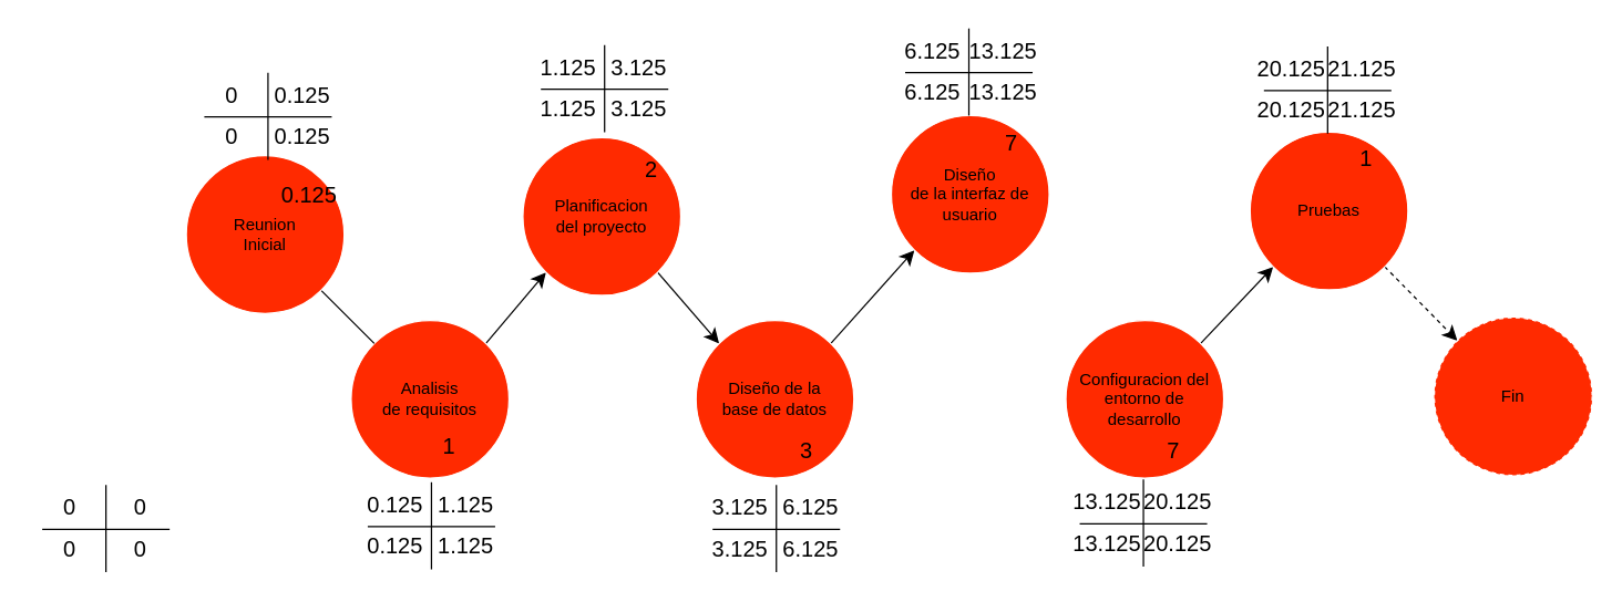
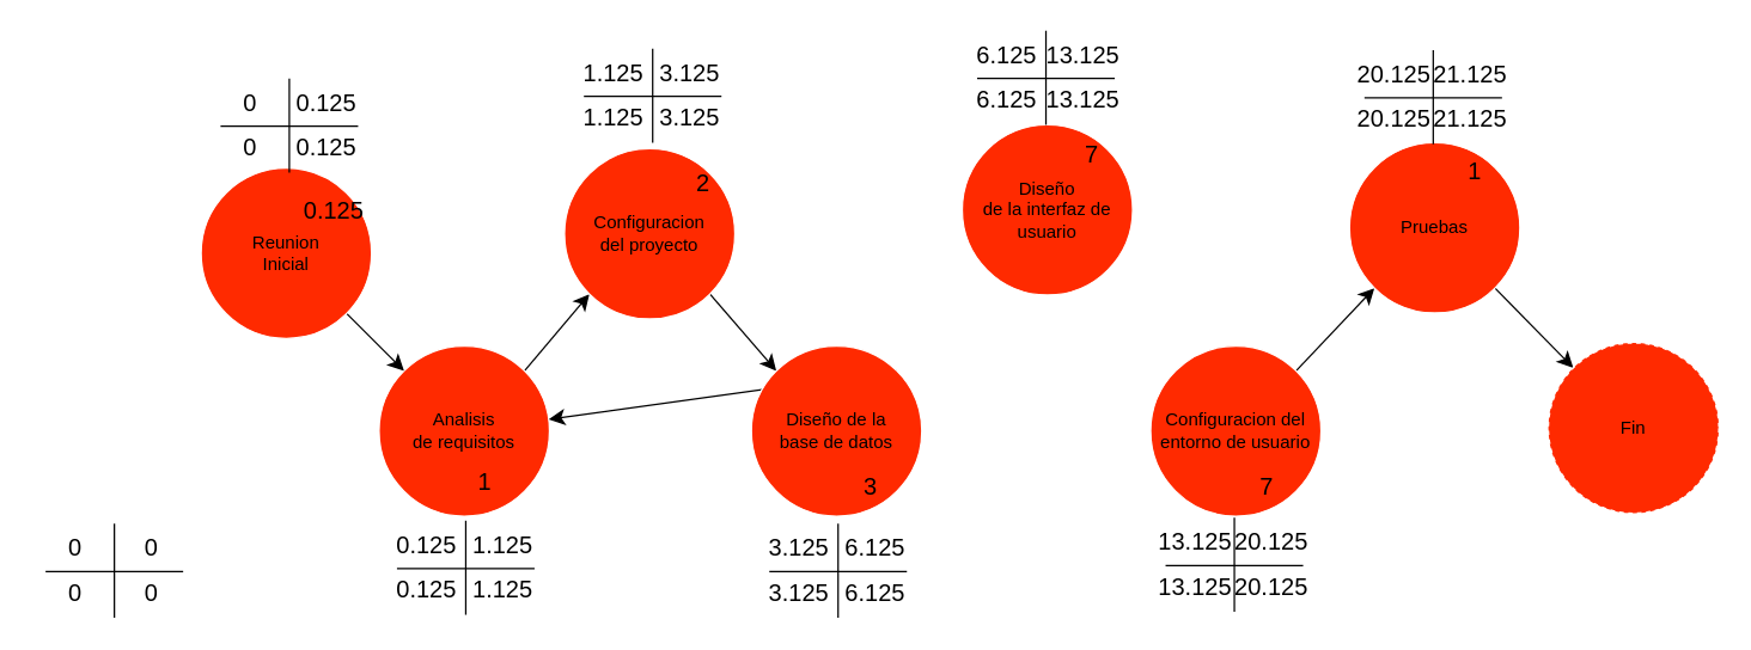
  <mxCell id="0" />
  <mxCell id="1" parent="0" />
  <mxCell id="2" style="edgeStyle=none;curved=1;rounded=0;orthogonalLoop=1;jettySize=auto;html=1;exitX=1;exitY=0;exitDx=0;exitDy=0;entryX=0;entryY=1;entryDx=0;entryDy=0;fontSize=12;startSize=8;endSize=8;" edge="1" parent="1" source="3" target="5"><mxGeometry relative="1" as="geometry" /></mxCell>
  <mxCell id="3" value="&lt;div&gt;Analisis&lt;/div&gt;&lt;div&gt;de requisitos&lt;/div&gt;" style="ellipse;whiteSpace=wrap;html=1;aspect=fixed;fillColor=#FF2A00;strokeColor=#FFFFFF;" vertex="1" parent="1"><mxGeometry x="253" y="231" width="114" height="114" as="geometry" /></mxCell>
  <mxCell id="4" style="edgeStyle=none;curved=1;rounded=0;orthogonalLoop=1;jettySize=auto;html=1;exitX=1;exitY=1;exitDx=0;exitDy=0;entryX=0;entryY=0;entryDx=0;entryDy=0;fontSize=12;startSize=8;endSize=8;" edge="1" parent="1" source="5" target="9"><mxGeometry relative="1" as="geometry" /></mxCell>
- <mxCell id="5" value="Planificacion&lt;div&gt;del proyecto&lt;/div&gt;" style="ellipse;whiteSpace=wrap;html=1;aspect=fixed;fillColor=#FF2A00;strokeColor=#FFFFFF;" vertex="1" parent="1"><mxGeometry x="377" y="99" width="114" height="114" as="geometry" /></mxCell>
- <mxCell id="6" style="edgeStyle=none;curved=1;rounded=0;orthogonalLoop=1;jettySize=auto;html=1;exitX=1;exitY=1;exitDx=0;exitDy=0;entryX=0;entryY=0;entryDx=0;entryDy=0;fontSize=12;startSize=8;endSize=8;endArrow=none;" edge="1" parent="1" source="7" target="3"><mxGeometry relative="1" as="geometry" /></mxCell>
+ <mxCell id="5" value="Configuracion&lt;div&gt;del proyecto&lt;/div&gt;" style="ellipse;whiteSpace=wrap;html=1;aspect=fixed;fillColor=#FF2A00;strokeColor=#FFFFFF;" vertex="1" parent="1"><mxGeometry x="377" y="99" width="114" height="114" as="geometry" /></mxCell>
+ <mxCell id="6" style="edgeStyle=none;curved=1;rounded=0;orthogonalLoop=1;jettySize=auto;html=1;exitX=1;exitY=1;exitDx=0;exitDy=0;entryX=0;entryY=0;entryDx=0;entryDy=0;fontSize=12;startSize=8;endSize=8;" edge="1" parent="1" source="7" target="3"><mxGeometry relative="1" as="geometry" /></mxCell>
  <mxCell id="7" value="Reunion&lt;div&gt;Inicial&lt;/div&gt;" style="ellipse;whiteSpace=wrap;html=1;aspect=fixed;fillColor=#FF2A00;strokeColor=#FFFFFF;" vertex="1" parent="1"><mxGeometry x="134" y="112" width="114" height="114" as="geometry" /></mxCell>
- <mxCell id="8" style="edgeStyle=none;curved=1;rounded=0;orthogonalLoop=1;jettySize=auto;html=1;exitX=1;exitY=0;exitDx=0;exitDy=0;entryX=0;entryY=1;entryDx=0;entryDy=0;fontSize=12;startSize=8;endSize=8;" edge="1" parent="1" source="9" target="10"><mxGeometry relative="1" as="geometry" /></mxCell>
+ <mxCell id="8" style="edgeStyle=none;curved=1;rounded=0;orthogonalLoop=1;jettySize=auto;html=1;exitX=1;exitY=0;exitDx=0;exitDy=0;fontSize=12;startSize=8;endSize=8;" edge="1" parent="1" source="9" target="3"><mxGeometry relative="1" as="geometry" /></mxCell>
  <mxCell id="9" value="Diseño de la&lt;div&gt;base de datos&lt;/div&gt;" style="ellipse;whiteSpace=wrap;html=1;aspect=fixed;fillColor=#FF2A00;strokeColor=#FFFFFF;" vertex="1" parent="1"><mxGeometry x="502" y="231" width="114" height="114" as="geometry" /></mxCell>
  <mxCell id="10" value="Diseño&lt;div&gt;de la interfaz de&lt;/div&gt;&lt;div&gt;usuario&lt;/div&gt;" style="ellipse;whiteSpace=wrap;html=1;aspect=fixed;fillColor=#FF2A00;strokeColor=#FFFFFF;" vertex="1" parent="1"><mxGeometry x="643" y="83" width="114" height="114" as="geometry" /></mxCell>
  <mxCell id="11" style="edgeStyle=none;curved=1;rounded=0;orthogonalLoop=1;jettySize=auto;html=1;exitX=1;exitY=0;exitDx=0;exitDy=0;entryX=0;entryY=1;entryDx=0;entryDy=0;fontSize=12;startSize=8;endSize=8;" edge="1" parent="1" source="12" target="14"><mxGeometry relative="1" as="geometry" /></mxCell>
- <mxCell id="12" value="Configuracion del&lt;div&gt;entorno de desarrollo&lt;/div&gt;" style="ellipse;whiteSpace=wrap;html=1;aspect=fixed;fillColor=#FF2A00;strokeColor=#FFFFFF;" vertex="1" parent="1"><mxGeometry x="769" y="231" width="114" height="114" as="geometry" /></mxCell>
- <mxCell id="13" style="edgeStyle=none;curved=1;rounded=0;orthogonalLoop=1;jettySize=auto;html=1;exitX=1;exitY=1;exitDx=0;exitDy=0;entryX=0;entryY=0;entryDx=0;entryDy=0;fontSize=12;startSize=8;endSize=8;dashed=1;" edge="1" parent="1" source="14" target="15"><mxGeometry relative="1" as="geometry" /></mxCell>
+ <mxCell id="12" value="Configuracion del&lt;div&gt;entorno de usuario&lt;/div&gt;" style="ellipse;whiteSpace=wrap;html=1;aspect=fixed;fillColor=#FF2A00;strokeColor=#FFFFFF;" vertex="1" parent="1"><mxGeometry x="769" y="231" width="114" height="114" as="geometry" /></mxCell>
+ <mxCell id="13" style="edgeStyle=none;curved=1;rounded=0;orthogonalLoop=1;jettySize=auto;html=1;exitX=1;exitY=1;exitDx=0;exitDy=0;entryX=0;entryY=0;entryDx=0;entryDy=0;fontSize=12;startSize=8;endSize=8;" edge="1" parent="1" source="14" target="15"><mxGeometry relative="1" as="geometry" /></mxCell>
  <mxCell id="14" value="Pruebas" style="ellipse;whiteSpace=wrap;html=1;aspect=fixed;fillColor=#FF2A00;strokeColor=#FFFFFF;" vertex="1" parent="1"><mxGeometry x="902" y="95" width="114" height="114" as="geometry" /></mxCell>
  <mxCell id="15" value="Fin" style="ellipse;whiteSpace=wrap;html=1;aspect=fixed;fillColor=#FF2A00;strokeColor=#FFFFFF;dashed=1;" vertex="1" parent="1"><mxGeometry x="1035" y="229" width="114" height="114" as="geometry" /></mxCell>
  <mxCell id="16" value="" style="group" vertex="1" connectable="0" parent="1"><mxGeometry x="20" y="350" width="111" height="63" as="geometry" /></mxCell>
  <mxCell id="17" value="" style="endArrow=none;html=1;rounded=0;fontSize=12;startSize=8;endSize=8;curved=1;" edge="1" parent="16"><mxGeometry width="50" height="50" relative="1" as="geometry"><mxPoint x="56" y="63" as="sourcePoint" /><mxPoint x="56" as="targetPoint" /></mxGeometry></mxCell>
  <mxCell id="18" value="" style="endArrow=none;html=1;rounded=0;fontSize=12;startSize=8;endSize=8;curved=1;" edge="1" parent="16"><mxGeometry width="50" height="50" relative="1" as="geometry"><mxPoint x="10" y="32" as="sourcePoint" /><mxPoint x="102" y="32" as="targetPoint" /></mxGeometry></mxCell>
  <mxCell id="19" value="0" style="text;html=1;align=center;verticalAlign=middle;whiteSpace=wrap;rounded=0;fontSize=16;" vertex="1" parent="16"><mxGeometry y="1" width="60" height="30" as="geometry" /></mxCell>
  <mxCell id="20" value="0" style="text;html=1;align=center;verticalAlign=middle;whiteSpace=wrap;rounded=0;fontSize=16;" vertex="1" parent="16"><mxGeometry x="51" y="1" width="60" height="30" as="geometry" /></mxCell>
  <mxCell id="21" value="0" style="text;html=1;align=center;verticalAlign=middle;whiteSpace=wrap;rounded=0;fontSize=16;" vertex="1" parent="16"><mxGeometry y="31" width="60" height="30" as="geometry" /></mxCell>
  <mxCell id="22" value="0" style="text;html=1;align=center;verticalAlign=middle;whiteSpace=wrap;rounded=0;fontSize=16;" vertex="1" parent="16"><mxGeometry x="51" y="31" width="60" height="30" as="geometry" /></mxCell>
  <mxCell id="23" value="" style="endArrow=none;html=1;rounded=0;fontSize=12;startSize=8;endSize=8;curved=1;" edge="1" parent="1"><mxGeometry width="50" height="50" relative="1" as="geometry"><mxPoint x="193" y="115" as="sourcePoint" /><mxPoint x="193" y="52" as="targetPoint" /></mxGeometry></mxCell>
  <mxCell id="24" value="" style="endArrow=none;html=1;rounded=0;fontSize=12;startSize=8;endSize=8;curved=1;" edge="1" parent="1"><mxGeometry width="50" height="50" relative="1" as="geometry"><mxPoint x="147" y="84" as="sourcePoint" /><mxPoint x="239" y="84" as="targetPoint" /></mxGeometry></mxCell>
  <mxCell id="25" value="0" style="text;html=1;align=center;verticalAlign=middle;whiteSpace=wrap;rounded=0;fontSize=16;" vertex="1" parent="1"><mxGeometry x="137" y="53" width="60" height="30" as="geometry" /></mxCell>
  <mxCell id="26" value="0.125" style="text;html=1;align=center;verticalAlign=middle;whiteSpace=wrap;rounded=0;fontSize=16;" vertex="1" parent="1"><mxGeometry x="188" y="53" width="60" height="30" as="geometry" /></mxCell>
  <mxCell id="27" value="0" style="text;html=1;align=center;verticalAlign=middle;whiteSpace=wrap;rounded=0;fontSize=16;" vertex="1" parent="1"><mxGeometry x="137" y="83" width="60" height="30" as="geometry" /></mxCell>
  <mxCell id="28" value="0.125" style="text;html=1;align=center;verticalAlign=middle;whiteSpace=wrap;rounded=0;fontSize=16;" vertex="1" parent="1"><mxGeometry x="188" y="83" width="60" height="30" as="geometry" /></mxCell>
  <mxCell id="29" value="0.125" style="text;html=1;align=center;verticalAlign=middle;whiteSpace=wrap;rounded=0;fontSize=16;" vertex="1" parent="1"><mxGeometry x="193" y="125" width="60" height="30" as="geometry" /></mxCell>
  <mxCell id="30" value="" style="endArrow=none;html=1;rounded=0;fontSize=12;startSize=8;endSize=8;curved=1;" edge="1" parent="1"><mxGeometry width="50" height="50" relative="1" as="geometry"><mxPoint x="311" y="411" as="sourcePoint" /><mxPoint x="311" y="348" as="targetPoint" /></mxGeometry></mxCell>
  <mxCell id="31" value="" style="endArrow=none;html=1;rounded=0;fontSize=12;startSize=8;endSize=8;curved=1;" edge="1" parent="1"><mxGeometry width="50" height="50" relative="1" as="geometry"><mxPoint x="265" y="380" as="sourcePoint" /><mxPoint x="357" y="380" as="targetPoint" /></mxGeometry></mxCell>
  <mxCell id="32" value="0.125" style="text;html=1;align=center;verticalAlign=middle;whiteSpace=wrap;rounded=0;fontSize=16;" vertex="1" parent="1"><mxGeometry x="255" y="349" width="60" height="30" as="geometry" /></mxCell>
  <mxCell id="33" value="1.125" style="text;html=1;align=center;verticalAlign=middle;whiteSpace=wrap;rounded=0;fontSize=16;" vertex="1" parent="1"><mxGeometry x="306" y="349" width="60" height="30" as="geometry" /></mxCell>
  <mxCell id="34" value="0.125" style="text;html=1;align=center;verticalAlign=middle;whiteSpace=wrap;rounded=0;fontSize=16;" vertex="1" parent="1"><mxGeometry x="255" y="379" width="60" height="30" as="geometry" /></mxCell>
  <mxCell id="35" value="1.125" style="text;html=1;align=center;verticalAlign=middle;whiteSpace=wrap;rounded=0;fontSize=16;" vertex="1" parent="1"><mxGeometry x="306" y="379" width="60" height="30" as="geometry" /></mxCell>
  <mxCell id="36" value="1" style="text;html=1;align=center;verticalAlign=middle;whiteSpace=wrap;rounded=0;fontSize=16;" vertex="1" parent="1"><mxGeometry x="294" y="307" width="60" height="30" as="geometry" /></mxCell>
  <mxCell id="37" value="2" style="text;html=1;align=center;verticalAlign=middle;whiteSpace=wrap;rounded=0;fontSize=16;" vertex="1" parent="1"><mxGeometry x="440" y="107" width="60" height="30" as="geometry" /></mxCell>
  <mxCell id="38" value="" style="endArrow=none;html=1;rounded=0;fontSize=12;startSize=8;endSize=8;curved=1;" edge="1" parent="1"><mxGeometry width="50" height="50" relative="1" as="geometry"><mxPoint x="436" y="95" as="sourcePoint" /><mxPoint x="436" y="32" as="targetPoint" /></mxGeometry></mxCell>
  <mxCell id="39" value="" style="endArrow=none;html=1;rounded=0;fontSize=12;startSize=8;endSize=8;curved=1;" edge="1" parent="1"><mxGeometry width="50" height="50" relative="1" as="geometry"><mxPoint x="390" y="64" as="sourcePoint" /><mxPoint x="482" y="64" as="targetPoint" /></mxGeometry></mxCell>
  <mxCell id="40" value="1.125" style="text;html=1;align=center;verticalAlign=middle;whiteSpace=wrap;rounded=0;fontSize=16;" vertex="1" parent="1"><mxGeometry x="380" y="33" width="60" height="30" as="geometry" /></mxCell>
  <mxCell id="41" value="3.125" style="text;html=1;align=center;verticalAlign=middle;whiteSpace=wrap;rounded=0;fontSize=16;" vertex="1" parent="1"><mxGeometry x="431" y="33" width="60" height="30" as="geometry" /></mxCell>
  <mxCell id="42" value="1.125" style="text;html=1;align=center;verticalAlign=middle;whiteSpace=wrap;rounded=0;fontSize=16;" vertex="1" parent="1"><mxGeometry x="380" y="63" width="60" height="30" as="geometry" /></mxCell>
  <mxCell id="43" value="3.125" style="text;html=1;align=center;verticalAlign=middle;whiteSpace=wrap;rounded=0;fontSize=16;" vertex="1" parent="1"><mxGeometry x="431" y="63" width="60" height="30" as="geometry" /></mxCell>
  <mxCell id="44" value="3" style="text;html=1;align=center;verticalAlign=middle;whiteSpace=wrap;rounded=0;fontSize=16;" vertex="1" parent="1"><mxGeometry x="552" y="310" width="60" height="30" as="geometry" /></mxCell>
  <mxCell id="45" value="" style="endArrow=none;html=1;rounded=0;fontSize=12;startSize=8;endSize=8;curved=1;" edge="1" parent="1"><mxGeometry width="50" height="50" relative="1" as="geometry"><mxPoint x="560" y="413" as="sourcePoint" /><mxPoint x="560" y="350" as="targetPoint" /></mxGeometry></mxCell>
  <mxCell id="46" value="" style="endArrow=none;html=1;rounded=0;fontSize=12;startSize=8;endSize=8;curved=1;" edge="1" parent="1"><mxGeometry width="50" height="50" relative="1" as="geometry"><mxPoint x="514" y="382" as="sourcePoint" /><mxPoint x="606" y="382" as="targetPoint" /></mxGeometry></mxCell>
  <mxCell id="47" value="3.125" style="text;html=1;align=center;verticalAlign=middle;whiteSpace=wrap;rounded=0;fontSize=16;" vertex="1" parent="1"><mxGeometry x="504" y="351" width="60" height="30" as="geometry" /></mxCell>
  <mxCell id="48" value="6.125" style="text;html=1;align=center;verticalAlign=middle;whiteSpace=wrap;rounded=0;fontSize=16;" vertex="1" parent="1"><mxGeometry x="555" y="351" width="60" height="30" as="geometry" /></mxCell>
  <mxCell id="49" value="3.125" style="text;html=1;align=center;verticalAlign=middle;whiteSpace=wrap;rounded=0;fontSize=16;" vertex="1" parent="1"><mxGeometry x="504" y="381" width="60" height="30" as="geometry" /></mxCell>
  <mxCell id="50" value="6.125" style="text;html=1;align=center;verticalAlign=middle;whiteSpace=wrap;rounded=0;fontSize=16;" vertex="1" parent="1"><mxGeometry x="555" y="381" width="60" height="30" as="geometry" /></mxCell>
  <mxCell id="51" value="7" style="text;html=1;align=center;verticalAlign=middle;whiteSpace=wrap;rounded=0;fontSize=16;" vertex="1" parent="1"><mxGeometry x="700" y="88" width="60" height="30" as="geometry" /></mxCell>
  <mxCell id="52" value="" style="endArrow=none;html=1;rounded=0;fontSize=12;startSize=8;endSize=8;curved=1;" edge="1" parent="1"><mxGeometry width="50" height="50" relative="1" as="geometry"><mxPoint x="699" y="83" as="sourcePoint" /><mxPoint x="699" y="20" as="targetPoint" /></mxGeometry></mxCell>
  <mxCell id="53" value="" style="endArrow=none;html=1;rounded=0;fontSize=12;startSize=8;endSize=8;curved=1;" edge="1" parent="1"><mxGeometry width="50" height="50" relative="1" as="geometry"><mxPoint x="653" y="52" as="sourcePoint" /><mxPoint x="745" y="52" as="targetPoint" /></mxGeometry></mxCell>
  <mxCell id="54" value="6.125" style="text;html=1;align=center;verticalAlign=middle;whiteSpace=wrap;rounded=0;fontSize=16;" vertex="1" parent="1"><mxGeometry x="643" y="21" width="60" height="30" as="geometry" /></mxCell>
  <mxCell id="55" value="13.125" style="text;html=1;align=center;verticalAlign=middle;whiteSpace=wrap;rounded=0;fontSize=16;" vertex="1" parent="1"><mxGeometry x="694" y="21" width="60" height="30" as="geometry" /></mxCell>
  <mxCell id="56" value="6.125" style="text;html=1;align=center;verticalAlign=middle;whiteSpace=wrap;rounded=0;fontSize=16;" vertex="1" parent="1"><mxGeometry x="643" y="51" width="60" height="30" as="geometry" /></mxCell>
  <mxCell id="57" value="13.125" style="text;html=1;align=center;verticalAlign=middle;whiteSpace=wrap;rounded=0;fontSize=16;" vertex="1" parent="1"><mxGeometry x="694" y="51" width="60" height="30" as="geometry" /></mxCell>
  <mxCell id="58" value="7" style="text;html=1;align=center;verticalAlign=middle;whiteSpace=wrap;rounded=0;fontSize=16;" vertex="1" parent="1"><mxGeometry x="817" y="310" width="60" height="30" as="geometry" /></mxCell>
  <mxCell id="59" value="" style="endArrow=none;html=1;rounded=0;fontSize=12;startSize=8;endSize=8;curved=1;" edge="1" parent="1"><mxGeometry width="50" height="50" relative="1" as="geometry"><mxPoint x="825" y="409" as="sourcePoint" /><mxPoint x="825" y="346" as="targetPoint" /></mxGeometry></mxCell>
  <mxCell id="60" value="" style="endArrow=none;html=1;rounded=0;fontSize=12;startSize=8;endSize=8;curved=1;" edge="1" parent="1"><mxGeometry width="50" height="50" relative="1" as="geometry"><mxPoint x="779" y="378" as="sourcePoint" /><mxPoint x="871" y="378" as="targetPoint" /></mxGeometry></mxCell>
  <mxCell id="61" value="13.125" style="text;html=1;align=center;verticalAlign=middle;whiteSpace=wrap;rounded=0;fontSize=16;" vertex="1" parent="1"><mxGeometry x="769" y="347" width="60" height="30" as="geometry" /></mxCell>
  <mxCell id="62" value="20.125" style="text;html=1;align=center;verticalAlign=middle;whiteSpace=wrap;rounded=0;fontSize=16;" vertex="1" parent="1"><mxGeometry x="820" y="347" width="60" height="30" as="geometry" /></mxCell>
  <mxCell id="63" value="13.125" style="text;html=1;align=center;verticalAlign=middle;whiteSpace=wrap;rounded=0;fontSize=16;" vertex="1" parent="1"><mxGeometry x="769" y="377" width="60" height="30" as="geometry" /></mxCell>
  <mxCell id="64" value="20.125" style="text;html=1;align=center;verticalAlign=middle;whiteSpace=wrap;rounded=0;fontSize=16;" vertex="1" parent="1"><mxGeometry x="820" y="377" width="60" height="30" as="geometry" /></mxCell>
  <mxCell id="65" value="1" style="text;html=1;align=center;verticalAlign=middle;whiteSpace=wrap;rounded=0;fontSize=16;" vertex="1" parent="1"><mxGeometry x="956" y="99" width="60" height="30" as="geometry" /></mxCell>
  <mxCell id="66" value="" style="endArrow=none;html=1;rounded=0;fontSize=12;startSize=8;endSize=8;curved=1;" edge="1" parent="1"><mxGeometry width="50" height="50" relative="1" as="geometry"><mxPoint x="958" y="96" as="sourcePoint" /><mxPoint x="958" y="33" as="targetPoint" /></mxGeometry></mxCell>
  <mxCell id="67" value="" style="endArrow=none;html=1;rounded=0;fontSize=12;startSize=8;endSize=8;curved=1;" edge="1" parent="1"><mxGeometry width="50" height="50" relative="1" as="geometry"><mxPoint x="912" y="65" as="sourcePoint" /><mxPoint x="1004" y="65" as="targetPoint" /></mxGeometry></mxCell>
  <mxCell id="68" value="20.125" style="text;html=1;align=center;verticalAlign=middle;whiteSpace=wrap;rounded=0;fontSize=16;" vertex="1" parent="1"><mxGeometry x="902" y="34" width="60" height="30" as="geometry" /></mxCell>
  <mxCell id="69" value="21.125" style="text;html=1;align=center;verticalAlign=middle;whiteSpace=wrap;rounded=0;fontSize=16;" vertex="1" parent="1"><mxGeometry x="953" y="34" width="60" height="30" as="geometry" /></mxCell>
  <mxCell id="70" value="20.125" style="text;html=1;align=center;verticalAlign=middle;whiteSpace=wrap;rounded=0;fontSize=16;" vertex="1" parent="1"><mxGeometry x="902" y="64" width="60" height="30" as="geometry" /></mxCell>
  <mxCell id="71" value="21.125" style="text;html=1;align=center;verticalAlign=middle;whiteSpace=wrap;rounded=0;fontSize=16;" vertex="1" parent="1"><mxGeometry x="953" y="64" width="60" height="30" as="geometry" /></mxCell>
